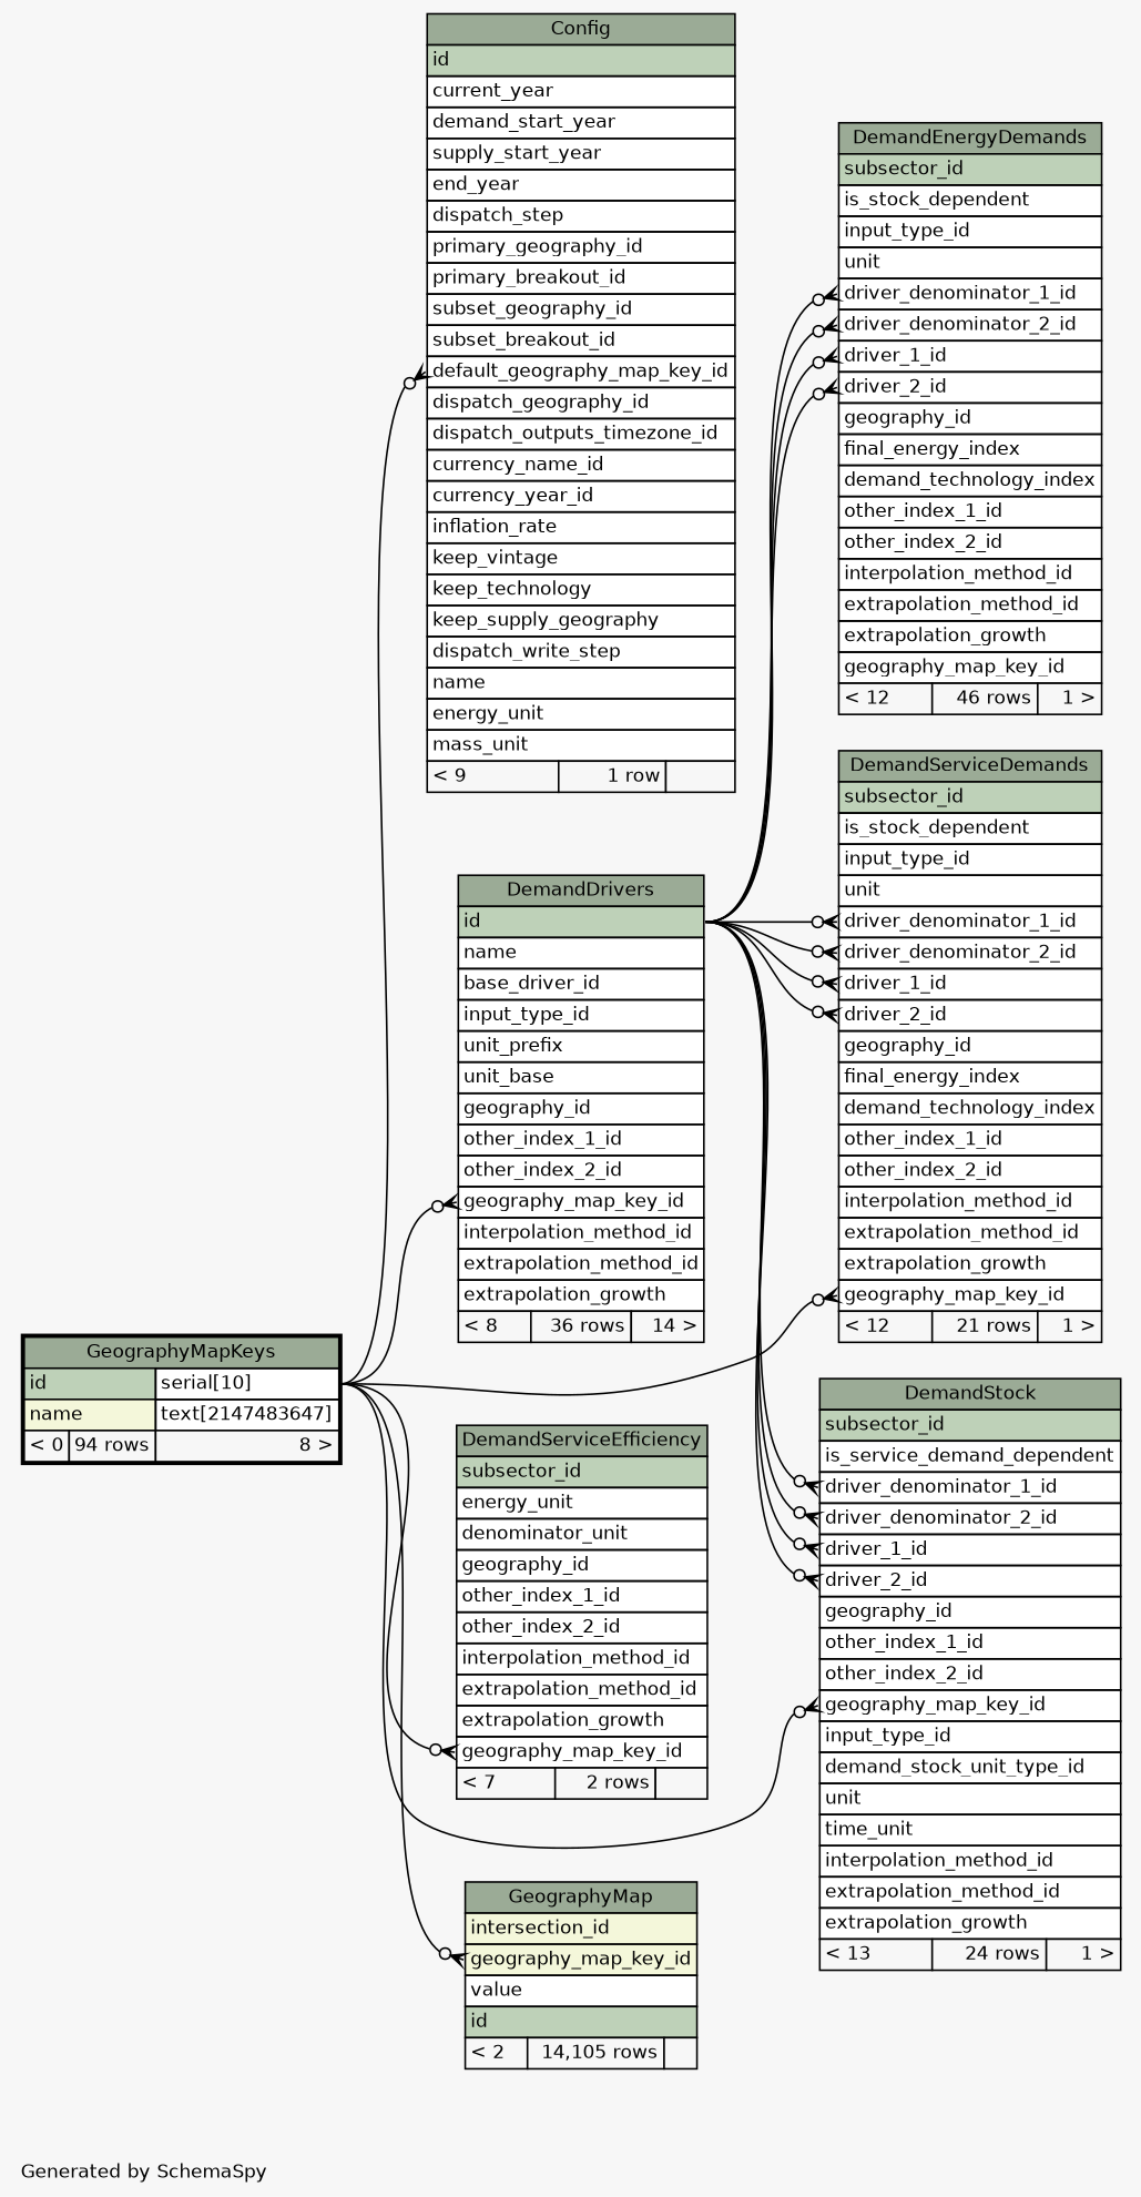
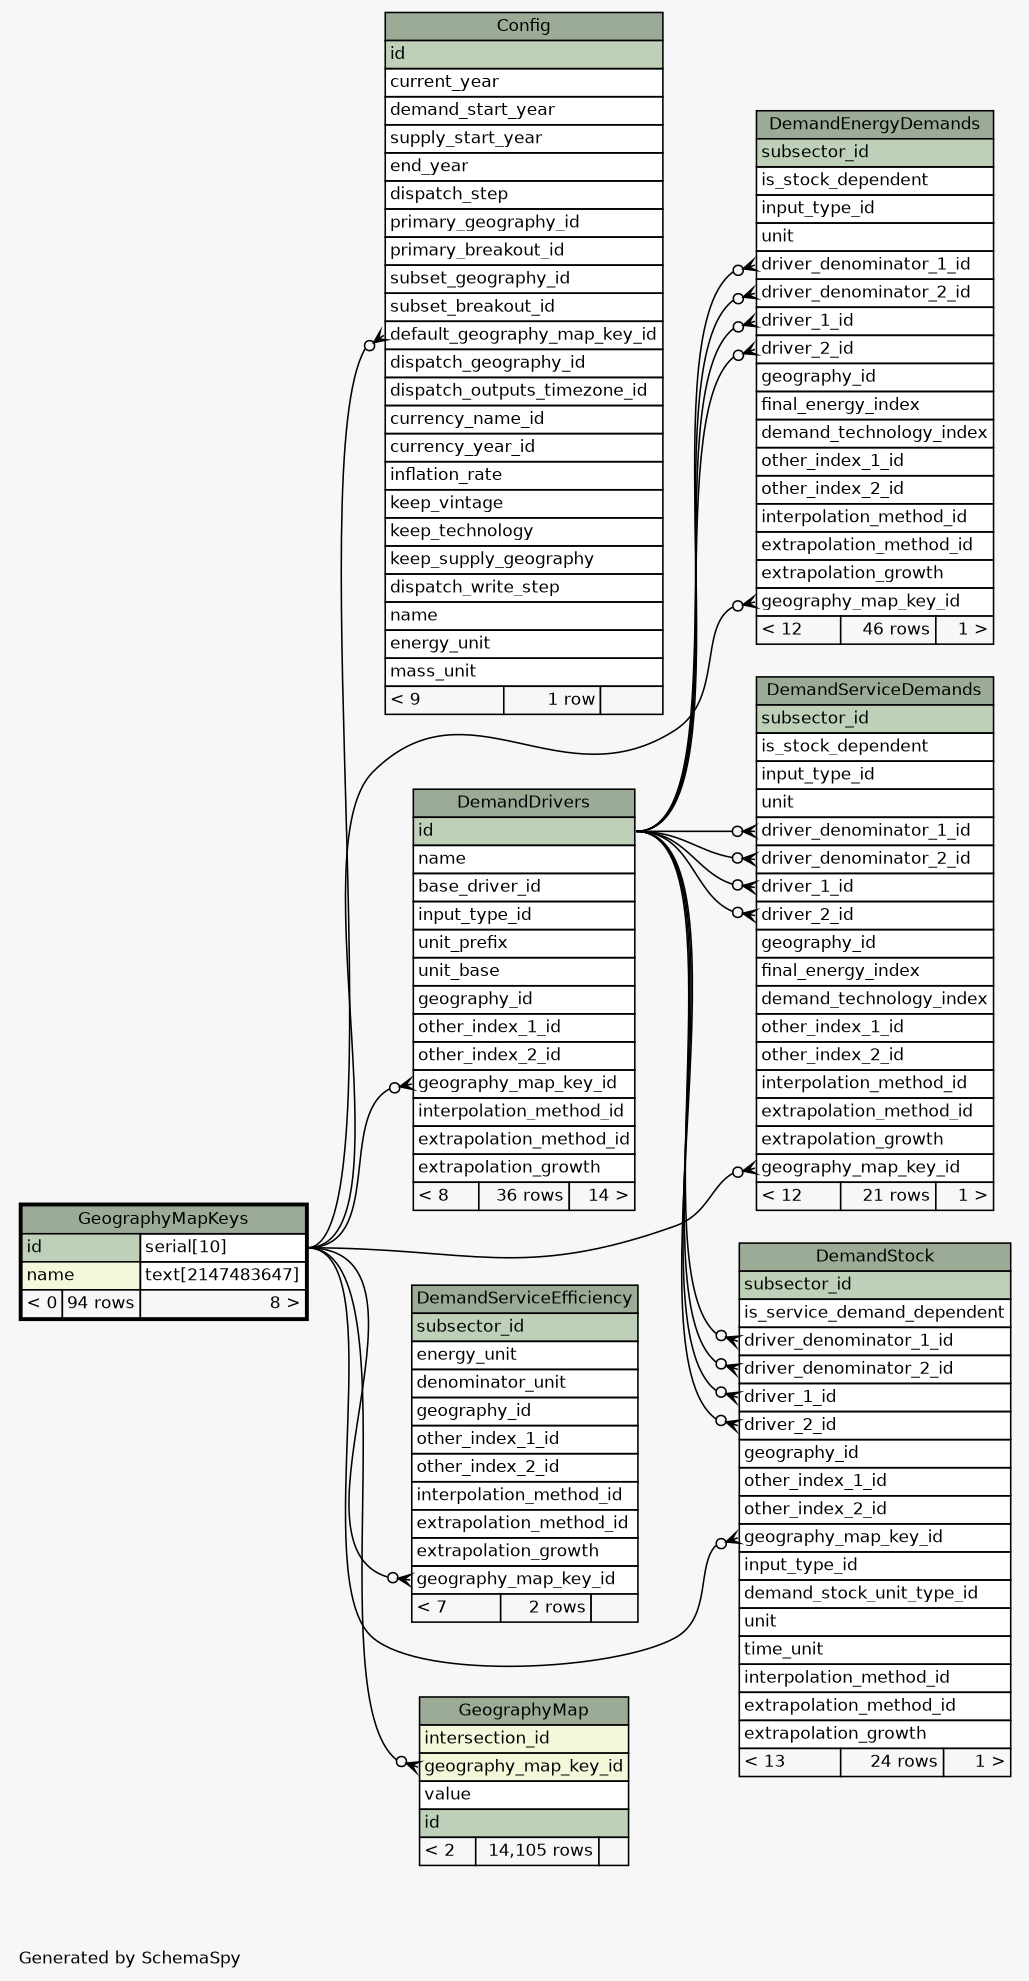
  digraph {
    bgcolor="#f7f7f7"
    fontname=Helvetica
    fontsize=11
    label="\nGenerated by SchemaSpy"
    labeljust=l
    nodesep=0.18
    rankdir=RL
    ranksep=0.46
    node [fontname=Helvetica fontsize=11 shape=plaintext]
    edge [arrowhead=none arrowsize=0.8 arrowtail=crowodot dir=back headport="id:e" tailport="geography_map_key_id:w"]
    n1 [label=<     <TABLE BORDER="0" CELLBORDER="1" CELLSPACING="0" BGCOLOR="#ffffff">       <TR><TD COLSPAN="3" BGCOLOR="#9bab96" ALIGN="CENTER">Config</TD></TR>       <TR><TD PORT="id" COLSPAN="3" BGCOLOR="#bed1b8" ALIGN="LEFT">id</TD></TR>       <TR><TD PORT="current_year" COLSPAN="3" ALIGN="LEFT">current_year</TD></TR>       <TR><TD PORT="demand_start_year" COLSPAN="3" ALIGN="LEFT">demand_start_year</TD></TR>       <TR><TD PORT="supply_start_year" COLSPAN="3" ALIGN="LEFT">supply_start_year</TD></TR>       <TR><TD PORT="end_year" COLSPAN="3" ALIGN="LEFT">end_year</TD></TR>       <TR><TD PORT="dispatch_step" COLSPAN="3" ALIGN="LEFT">dispatch_step</TD></TR>       <TR><TD PORT="primary_geography_id" COLSPAN="3" ALIGN="LEFT">primary_geography_id</TD></TR>       <TR><TD PORT="primary_breakout_id" COLSPAN="3" ALIGN="LEFT">primary_breakout_id</TD></TR>       <TR><TD PORT="subset_geography_id" COLSPAN="3" ALIGN="LEFT">subset_geography_id</TD></TR>       <TR><TD PORT="subset_breakout_id" COLSPAN="3" ALIGN="LEFT">subset_breakout_id</TD></TR>       <TR><TD PORT="default_geography_map_key_id" COLSPAN="3" ALIGN="LEFT">default_geography_map_key_id</TD></TR>       <TR><TD PORT="dispatch_geography_id" COLSPAN="3" ALIGN="LEFT">dispatch_geography_id</TD></TR>       <TR><TD PORT="dispatch_outputs_timezone_id" COLSPAN="3" ALIGN="LEFT">dispatch_outputs_timezone_id</TD></TR>       <TR><TD PORT="currency_name_id" COLSPAN="3" ALIGN="LEFT">currency_name_id</TD></TR>       <TR><TD PORT="currency_year_id" COLSPAN="3" ALIGN="LEFT">currency_year_id</TD></TR>       <TR><TD PORT="inflation_rate" COLSPAN="3" ALIGN="LEFT">inflation_rate</TD></TR>       <TR><TD PORT="keep_vintage" COLSPAN="3" ALIGN="LEFT">keep_vintage</TD></TR>       <TR><TD PORT="keep_technology" COLSPAN="3" ALIGN="LEFT">keep_technology</TD></TR>       <TR><TD PORT="keep_supply_geography" COLSPAN="3" ALIGN="LEFT">keep_supply_geography</TD></TR>       <TR><TD PORT="dispatch_write_step" COLSPAN="3" ALIGN="LEFT">dispatch_write_step</TD></TR>       <TR><TD PORT="name" COLSPAN="3" ALIGN="LEFT">name</TD></TR>       <TR><TD PORT="energy_unit" COLSPAN="3" ALIGN="LEFT">energy_unit</TD></TR>       <TR><TD PORT="mass_unit" COLSPAN="3" ALIGN="LEFT">mass_unit</TD></TR>       <TR><TD ALIGN="LEFT" BGCOLOR="#f7f7f7">&lt; 9</TD><TD ALIGN="RIGHT" BGCOLOR="#f7f7f7">1 row</TD><TD ALIGN="RIGHT" BGCOLOR="#f7f7f7">  </TD></TR>     </TABLE>>]
    n2 [label=<     <TABLE BORDER="2" CELLBORDER="1" CELLSPACING="0" BGCOLOR="#ffffff">       <TR><TD COLSPAN="3" BGCOLOR="#9bab96" ALIGN="CENTER">GeographyMapKeys</TD></TR>       <TR><TD PORT="id" COLSPAN="2" BGCOLOR="#bed1b8" ALIGN="LEFT">id</TD><TD PORT="id.type" ALIGN="LEFT">serial[10]</TD></TR>       <TR><TD PORT="name" COLSPAN="2" BGCOLOR="#f4f7da" ALIGN="LEFT">name</TD><TD PORT="name.type" ALIGN="LEFT">text[2147483647]</TD></TR>       <TR><TD ALIGN="LEFT" BGCOLOR="#f7f7f7">&lt; 0</TD><TD ALIGN="RIGHT" BGCOLOR="#f7f7f7">94 rows</TD><TD ALIGN="RIGHT" BGCOLOR="#f7f7f7">8 &gt;</TD></TR>     </TABLE>>]
    n3 [label=<     <TABLE BORDER="0" CELLBORDER="1" CELLSPACING="0" BGCOLOR="#ffffff">       <TR><TD COLSPAN="3" BGCOLOR="#9bab96" ALIGN="CENTER">DemandDrivers</TD></TR>       <TR><TD PORT="id" COLSPAN="3" BGCOLOR="#bed1b8" ALIGN="LEFT">id</TD></TR>       <TR><TD PORT="name" COLSPAN="3" ALIGN="LEFT">name</TD></TR>       <TR><TD PORT="base_driver_id" COLSPAN="3" ALIGN="LEFT">base_driver_id</TD></TR>       <TR><TD PORT="input_type_id" COLSPAN="3" ALIGN="LEFT">input_type_id</TD></TR>       <TR><TD PORT="unit_prefix" COLSPAN="3" ALIGN="LEFT">unit_prefix</TD></TR>       <TR><TD PORT="unit_base" COLSPAN="3" ALIGN="LEFT">unit_base</TD></TR>       <TR><TD PORT="geography_id" COLSPAN="3" ALIGN="LEFT">geography_id</TD></TR>       <TR><TD PORT="other_index_1_id" COLSPAN="3" ALIGN="LEFT">other_index_1_id</TD></TR>       <TR><TD PORT="other_index_2_id" COLSPAN="3" ALIGN="LEFT">other_index_2_id</TD></TR>       <TR><TD PORT="geography_map_key_id" COLSPAN="3" ALIGN="LEFT">geography_map_key_id</TD></TR>       <TR><TD PORT="interpolation_method_id" COLSPAN="3" ALIGN="LEFT">interpolation_method_id</TD></TR>       <TR><TD PORT="extrapolation_method_id" COLSPAN="3" ALIGN="LEFT">extrapolation_method_id</TD></TR>       <TR><TD PORT="extrapolation_growth" COLSPAN="3" ALIGN="LEFT">extrapolation_growth</TD></TR>       <TR><TD ALIGN="LEFT" BGCOLOR="#f7f7f7">&lt; 8</TD><TD ALIGN="RIGHT" BGCOLOR="#f7f7f7">36 rows</TD><TD ALIGN="RIGHT" BGCOLOR="#f7f7f7">14 &gt;</TD></TR>     </TABLE>>]
    n4 [label=<     <TABLE BORDER="0" CELLBORDER="1" CELLSPACING="0" BGCOLOR="#ffffff">       <TR><TD COLSPAN="3" BGCOLOR="#9bab96" ALIGN="CENTER">DemandEnergyDemands</TD></TR>       <TR><TD PORT="subsector_id" COLSPAN="3" BGCOLOR="#bed1b8" ALIGN="LEFT">subsector_id</TD></TR>       <TR><TD PORT="is_stock_dependent" COLSPAN="3" ALIGN="LEFT">is_stock_dependent</TD></TR>       <TR><TD PORT="input_type_id" COLSPAN="3" ALIGN="LEFT">input_type_id</TD></TR>       <TR><TD PORT="unit" COLSPAN="3" ALIGN="LEFT">unit</TD></TR>       <TR><TD PORT="driver_denominator_1_id" COLSPAN="3" ALIGN="LEFT">driver_denominator_1_id</TD></TR>       <TR><TD PORT="driver_denominator_2_id" COLSPAN="3" ALIGN="LEFT">driver_denominator_2_id</TD></TR>       <TR><TD PORT="driver_1_id" COLSPAN="3" ALIGN="LEFT">driver_1_id</TD></TR>       <TR><TD PORT="driver_2_id" COLSPAN="3" ALIGN="LEFT">driver_2_id</TD></TR>       <TR><TD PORT="geography_id" COLSPAN="3" ALIGN="LEFT">geography_id</TD></TR>       <TR><TD PORT="final_energy_index" COLSPAN="3" ALIGN="LEFT">final_energy_index</TD></TR>       <TR><TD PORT="demand_technology_index" COLSPAN="3" ALIGN="LEFT">demand_technology_index</TD></TR>       <TR><TD PORT="other_index_1_id" COLSPAN="3" ALIGN="LEFT">other_index_1_id</TD></TR>       <TR><TD PORT="other_index_2_id" COLSPAN="3" ALIGN="LEFT">other_index_2_id</TD></TR>       <TR><TD PORT="interpolation_method_id" COLSPAN="3" ALIGN="LEFT">interpolation_method_id</TD></TR>       <TR><TD PORT="extrapolation_method_id" COLSPAN="3" ALIGN="LEFT">extrapolation_method_id</TD></TR>       <TR><TD PORT="extrapolation_growth" COLSPAN="3" ALIGN="LEFT">extrapolation_growth</TD></TR>       <TR><TD PORT="geography_map_key_id" COLSPAN="3" ALIGN="LEFT">geography_map_key_id</TD></TR>       <TR><TD ALIGN="LEFT" BGCOLOR="#f7f7f7">&lt; 12</TD><TD ALIGN="RIGHT" BGCOLOR="#f7f7f7">46 rows</TD><TD ALIGN="RIGHT" BGCOLOR="#f7f7f7">1 &gt;</TD></TR>     </TABLE>>]
    n5 [label=<     <TABLE BORDER="0" CELLBORDER="1" CELLSPACING="0" BGCOLOR="#ffffff">       <TR><TD COLSPAN="3" BGCOLOR="#9bab96" ALIGN="CENTER">DemandServiceDemands</TD></TR>       <TR><TD PORT="subsector_id" COLSPAN="3" BGCOLOR="#bed1b8" ALIGN="LEFT">subsector_id</TD></TR>       <TR><TD PORT="is_stock_dependent" COLSPAN="3" ALIGN="LEFT">is_stock_dependent</TD></TR>       <TR><TD PORT="input_type_id" COLSPAN="3" ALIGN="LEFT">input_type_id</TD></TR>       <TR><TD PORT="unit" COLSPAN="3" ALIGN="LEFT">unit</TD></TR>       <TR><TD PORT="driver_denominator_1_id" COLSPAN="3" ALIGN="LEFT">driver_denominator_1_id</TD></TR>       <TR><TD PORT="driver_denominator_2_id" COLSPAN="3" ALIGN="LEFT">driver_denominator_2_id</TD></TR>       <TR><TD PORT="driver_1_id" COLSPAN="3" ALIGN="LEFT">driver_1_id</TD></TR>       <TR><TD PORT="driver_2_id" COLSPAN="3" ALIGN="LEFT">driver_2_id</TD></TR>       <TR><TD PORT="geography_id" COLSPAN="3" ALIGN="LEFT">geography_id</TD></TR>       <TR><TD PORT="final_energy_index" COLSPAN="3" ALIGN="LEFT">final_energy_index</TD></TR>       <TR><TD PORT="demand_technology_index" COLSPAN="3" ALIGN="LEFT">demand_technology_index</TD></TR>       <TR><TD PORT="other_index_1_id" COLSPAN="3" ALIGN="LEFT">other_index_1_id</TD></TR>       <TR><TD PORT="other_index_2_id" COLSPAN="3" ALIGN="LEFT">other_index_2_id</TD></TR>       <TR><TD PORT="interpolation_method_id" COLSPAN="3" ALIGN="LEFT">interpolation_method_id</TD></TR>       <TR><TD PORT="extrapolation_method_id" COLSPAN="3" ALIGN="LEFT">extrapolation_method_id</TD></TR>       <TR><TD PORT="extrapolation_growth" COLSPAN="3" ALIGN="LEFT">extrapolation_growth</TD></TR>       <TR><TD PORT="geography_map_key_id" COLSPAN="3" ALIGN="LEFT">geography_map_key_id</TD></TR>       <TR><TD ALIGN="LEFT" BGCOLOR="#f7f7f7">&lt; 12</TD><TD ALIGN="RIGHT" BGCOLOR="#f7f7f7">21 rows</TD><TD ALIGN="RIGHT" BGCOLOR="#f7f7f7">1 &gt;</TD></TR>     </TABLE>>]
    n6 [label=<     <TABLE BORDER="0" CELLBORDER="1" CELLSPACING="0" BGCOLOR="#ffffff">       <TR><TD COLSPAN="3" BGCOLOR="#9bab96" ALIGN="CENTER">DemandServiceEfficiency</TD></TR>       <TR><TD PORT="subsector_id" COLSPAN="3" BGCOLOR="#bed1b8" ALIGN="LEFT">subsector_id</TD></TR>       <TR><TD PORT="energy_unit" COLSPAN="3" ALIGN="LEFT">energy_unit</TD></TR>       <TR><TD PORT="denominator_unit" COLSPAN="3" ALIGN="LEFT">denominator_unit</TD></TR>       <TR><TD PORT="geography_id" COLSPAN="3" ALIGN="LEFT">geography_id</TD></TR>       <TR><TD PORT="other_index_1_id" COLSPAN="3" ALIGN="LEFT">other_index_1_id</TD></TR>       <TR><TD PORT="other_index_2_id" COLSPAN="3" ALIGN="LEFT">other_index_2_id</TD></TR>       <TR><TD PORT="interpolation_method_id" COLSPAN="3" ALIGN="LEFT">interpolation_method_id</TD></TR>       <TR><TD PORT="extrapolation_method_id" COLSPAN="3" ALIGN="LEFT">extrapolation_method_id</TD></TR>       <TR><TD PORT="extrapolation_growth" COLSPAN="3" ALIGN="LEFT">extrapolation_growth</TD></TR>       <TR><TD PORT="geography_map_key_id" COLSPAN="3" ALIGN="LEFT">geography_map_key_id</TD></TR>       <TR><TD ALIGN="LEFT" BGCOLOR="#f7f7f7">&lt; 7</TD><TD ALIGN="RIGHT" BGCOLOR="#f7f7f7">2 rows</TD><TD ALIGN="RIGHT" BGCOLOR="#f7f7f7">  </TD></TR>     </TABLE>>]
    n7 [label=<     <TABLE BORDER="0" CELLBORDER="1" CELLSPACING="0" BGCOLOR="#ffffff">       <TR><TD COLSPAN="3" BGCOLOR="#9bab96" ALIGN="CENTER">DemandStock</TD></TR>       <TR><TD PORT="subsector_id" COLSPAN="3" BGCOLOR="#bed1b8" ALIGN="LEFT">subsector_id</TD></TR>       <TR><TD PORT="is_service_demand_dependent" COLSPAN="3" ALIGN="LEFT">is_service_demand_dependent</TD></TR>       <TR><TD PORT="driver_denominator_1_id" COLSPAN="3" ALIGN="LEFT">driver_denominator_1_id</TD></TR>       <TR><TD PORT="driver_denominator_2_id" COLSPAN="3" ALIGN="LEFT">driver_denominator_2_id</TD></TR>       <TR><TD PORT="driver_1_id" COLSPAN="3" ALIGN="LEFT">driver_1_id</TD></TR>       <TR><TD PORT="driver_2_id" COLSPAN="3" ALIGN="LEFT">driver_2_id</TD></TR>       <TR><TD PORT="geography_id" COLSPAN="3" ALIGN="LEFT">geography_id</TD></TR>       <TR><TD PORT="other_index_1_id" COLSPAN="3" ALIGN="LEFT">other_index_1_id</TD></TR>       <TR><TD PORT="other_index_2_id" COLSPAN="3" ALIGN="LEFT">other_index_2_id</TD></TR>       <TR><TD PORT="geography_map_key_id" COLSPAN="3" ALIGN="LEFT">geography_map_key_id</TD></TR>       <TR><TD PORT="input_type_id" COLSPAN="3" ALIGN="LEFT">input_type_id</TD></TR>       <TR><TD PORT="demand_stock_unit_type_id" COLSPAN="3" ALIGN="LEFT">demand_stock_unit_type_id</TD></TR>       <TR><TD PORT="unit" COLSPAN="3" ALIGN="LEFT">unit</TD></TR>       <TR><TD PORT="time_unit" COLSPAN="3" ALIGN="LEFT">time_unit</TD></TR>       <TR><TD PORT="interpolation_method_id" COLSPAN="3" ALIGN="LEFT">interpolation_method_id</TD></TR>       <TR><TD PORT="extrapolation_method_id" COLSPAN="3" ALIGN="LEFT">extrapolation_method_id</TD></TR>       <TR><TD PORT="extrapolation_growth" COLSPAN="3" ALIGN="LEFT">extrapolation_growth</TD></TR>       <TR><TD ALIGN="LEFT" BGCOLOR="#f7f7f7">&lt; 13</TD><TD ALIGN="RIGHT" BGCOLOR="#f7f7f7">24 rows</TD><TD ALIGN="RIGHT" BGCOLOR="#f7f7f7">1 &gt;</TD></TR>     </TABLE>>]
    n8 [label=<     <TABLE BORDER="0" CELLBORDER="1" CELLSPACING="0" BGCOLOR="#ffffff">       <TR><TD COLSPAN="3" BGCOLOR="#9bab96" ALIGN="CENTER">GeographyMap</TD></TR>       <TR><TD PORT="intersection_id" COLSPAN="3" BGCOLOR="#f4f7da" ALIGN="LEFT">intersection_id</TD></TR>       <TR><TD PORT="geography_map_key_id" COLSPAN="3" BGCOLOR="#f4f7da" ALIGN="LEFT">geography_map_key_id</TD></TR>       <TR><TD PORT="value" COLSPAN="3" ALIGN="LEFT">value</TD></TR>       <TR><TD PORT="id" COLSPAN="3" BGCOLOR="#bed1b8" ALIGN="LEFT">id</TD></TR>       <TR><TD ALIGN="LEFT" BGCOLOR="#f7f7f7">&lt; 2</TD><TD ALIGN="RIGHT" BGCOLOR="#f7f7f7">14,105 rows</TD><TD ALIGN="RIGHT" BGCOLOR="#f7f7f7">  </TD></TR>     </TABLE>>]
    n1 -> n2 [headport="id.type:e" tailport="default_geography_map_key_id:w"]
    n3 -> n2 [headport="id.type:e"]
+   n4 -> n2 [headport="id.type:e"]
    n4 -> n3 [tailport="driver_1_id:w"]
    n4 -> n3 [tailport="driver_2_id:w"]
    n4 -> n3 [tailport="driver_denominator_1_id:w"]
    n4 -> n3 [tailport="driver_denominator_2_id:w"]
    n5 -> n2 [headport="id.type:e"]
    n5 -> n3 [tailport="driver_1_id:w"]
    n5 -> n3 [tailport="driver_2_id:w"]
    n5 -> n3 [tailport="driver_denominator_1_id:w"]
    n5 -> n3 [tailport="driver_denominator_2_id:w"]
    n6 -> n2 [headport="id.type:e"]
    n7 -> n2 [headport="id.type:e"]
    n7 -> n3 [tailport="driver_1_id:w"]
    n7 -> n3 [tailport="driver_2_id:w"]
    n7 -> n3 [tailport="driver_denominator_1_id:w"]
    n7 -> n3 [tailport="driver_denominator_2_id:w"]
    n8 -> n2 [headport="id.type:e"]
  }
